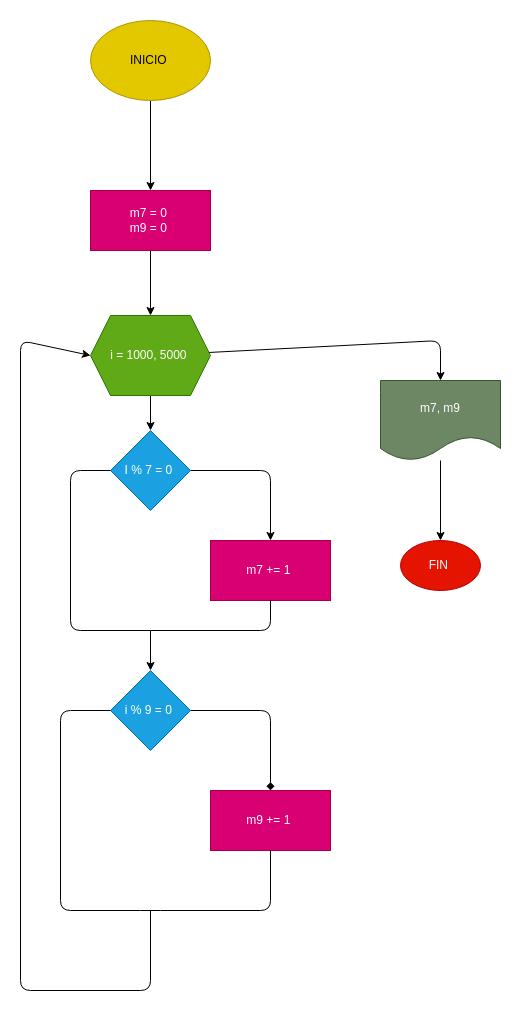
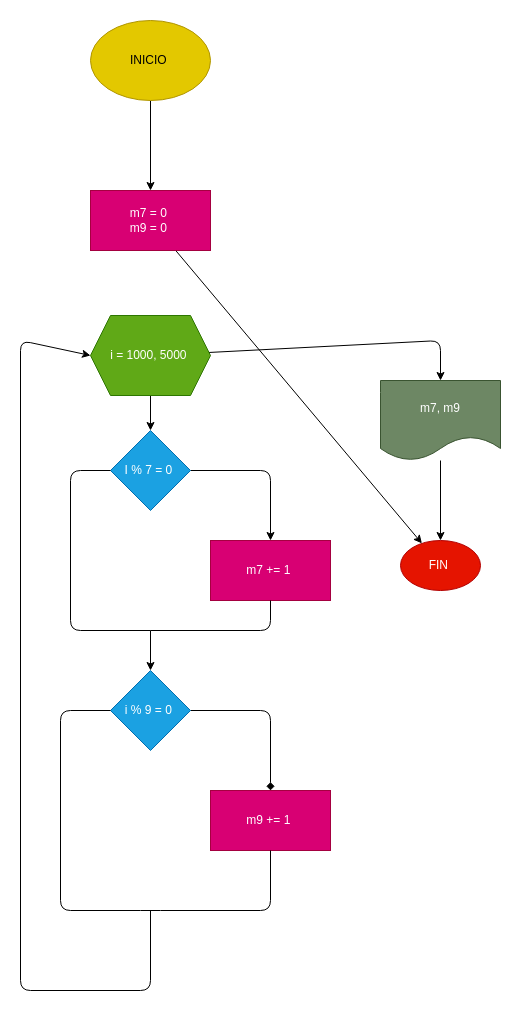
  <mxCell id="0" />
  <mxCell id="1" parent="0" />
  <mxCell id="2" value="" style="edgeStyle=none;html=1;" edge="1" parent="1" source="3" target="5"><mxGeometry relative="1" as="geometry" /></mxCell>
  <mxCell id="3" value="INICIO&amp;nbsp;" style="ellipse;whiteSpace=wrap;html=1;fillColor=#e3c800;fontColor=#000000;strokeColor=#B09500;" vertex="1" parent="1"><mxGeometry x="90" y="20" width="120" height="80" as="geometry" /></mxCell>
- <mxCell id="4" style="edgeStyle=none;html=1;entryX=0.5;entryY=0;entryDx=0;entryDy=0;" edge="1" parent="1" source="5" target="8"><mxGeometry relative="1" as="geometry" /></mxCell>
+ <mxCell id="4" style="edgeStyle=none;html=1;" edge="1" parent="1" source="5" target="11"><mxGeometry relative="1" as="geometry" /></mxCell>
  <mxCell id="5" value="m7 = 0&amp;nbsp;&lt;br&gt;m9 = 0&amp;nbsp;" style="whiteSpace=wrap;html=1;fillColor=#d80073;fontColor=#ffffff;strokeColor=#A50040;" vertex="1" parent="1"><mxGeometry x="90" y="190" width="120" height="60" as="geometry" /></mxCell>
  <mxCell id="6" value="" style="edgeStyle=none;html=1;" edge="1" parent="1" source="8" target="10"><mxGeometry relative="1" as="geometry"><Array as="points"><mxPoint x="440" y="340" /></Array></mxGeometry></mxCell>
  <mxCell id="7" value="" style="edgeStyle=none;html=1;" edge="1" parent="1" source="8" target="13"><mxGeometry relative="1" as="geometry" /></mxCell>
  <mxCell id="8" value="i = 1000, 5000&amp;nbsp;" style="shape=hexagon;perimeter=hexagonPerimeter2;whiteSpace=wrap;html=1;fixedSize=1;fillColor=#60a917;fontColor=#ffffff;strokeColor=#2D7600;" vertex="1" parent="1"><mxGeometry x="90" y="315" width="120" height="80" as="geometry" /></mxCell>
  <mxCell id="9" value="" style="edgeStyle=none;html=1;" edge="1" parent="1" source="10" target="11"><mxGeometry relative="1" as="geometry" /></mxCell>
  <mxCell id="10" value="m7, m9" style="shape=document;whiteSpace=wrap;html=1;boundedLbl=1;fillColor=#6d8764;fontColor=#ffffff;strokeColor=#3A5431;" vertex="1" parent="1"><mxGeometry x="380" y="380" width="120" height="80" as="geometry" /></mxCell>
  <mxCell id="11" value="FIN&amp;nbsp;" style="ellipse;whiteSpace=wrap;html=1;fillColor=#e51400;fontColor=#ffffff;strokeColor=#B20000;" vertex="1" parent="1"><mxGeometry x="400" y="540" width="80" height="50" as="geometry" /></mxCell>
  <mxCell id="12" value="" style="edgeStyle=none;html=1;" edge="1" parent="1" source="13" target="14"><mxGeometry relative="1" as="geometry"><Array as="points"><mxPoint x="270" y="470" /></Array></mxGeometry></mxCell>
  <mxCell id="13" value="I % 7 = 0&amp;nbsp;" style="rhombus;whiteSpace=wrap;html=1;fillColor=#1ba1e2;fontColor=#ffffff;strokeColor=#006EAF;" vertex="1" parent="1"><mxGeometry x="110" y="430" width="80" height="80" as="geometry" /></mxCell>
  <mxCell id="14" value="m7 += 1&amp;nbsp;" style="whiteSpace=wrap;html=1;fillColor=#d80073;fontColor=#ffffff;strokeColor=#A50040;" vertex="1" parent="1"><mxGeometry x="210" y="540" width="120" height="60" as="geometry" /></mxCell>
  <mxCell id="15" value="" style="edgeStyle=none;html=1;endArrow=diamond;" edge="1" parent="1" source="16" target="20"><mxGeometry relative="1" as="geometry"><Array as="points"><mxPoint x="270" y="710" /></Array></mxGeometry></mxCell>
  <mxCell id="16" value="i % 9 = 0&amp;nbsp;" style="rhombus;whiteSpace=wrap;html=1;fillColor=#1ba1e2;fontColor=#ffffff;strokeColor=#006EAF;" vertex="1" parent="1"><mxGeometry x="110" y="670" width="80" height="80" as="geometry" /></mxCell>
  <mxCell id="17" value="" style="endArrow=none;html=1;entryX=0;entryY=0.5;entryDx=0;entryDy=0;" edge="1" parent="1" target="13"><mxGeometry width="50" height="50" relative="1" as="geometry"><mxPoint x="150" y="630" as="sourcePoint" /><mxPoint x="210" y="490" as="targetPoint" /><Array as="points"><mxPoint x="70" y="630" /><mxPoint x="70" y="470" /></Array></mxGeometry></mxCell>
  <mxCell id="18" value="" style="endArrow=none;html=1;entryX=0.5;entryY=1;entryDx=0;entryDy=0;" edge="1" parent="1" target="14"><mxGeometry width="50" height="50" relative="1" as="geometry"><mxPoint x="150" y="630" as="sourcePoint" /><mxPoint x="280" y="490" as="targetPoint" /><Array as="points"><mxPoint x="270" y="630" /></Array></mxGeometry></mxCell>
  <mxCell id="19" value="" style="endArrow=classic;html=1;entryX=0.5;entryY=0;entryDx=0;entryDy=0;" edge="1" parent="1" target="16"><mxGeometry width="50" height="50" relative="1" as="geometry"><mxPoint x="150" y="630" as="sourcePoint" /><mxPoint x="280" y="490" as="targetPoint" /></mxGeometry></mxCell>
  <mxCell id="20" value="m9 += 1&amp;nbsp;" style="whiteSpace=wrap;html=1;fillColor=#d80073;fontColor=#ffffff;strokeColor=#A50040;" vertex="1" parent="1"><mxGeometry x="210" y="790" width="120" height="60" as="geometry" /></mxCell>
  <mxCell id="21" value="" style="endArrow=none;html=1;entryX=0.5;entryY=1;entryDx=0;entryDy=0;" edge="1" parent="1" target="20"><mxGeometry width="50" height="50" relative="1" as="geometry"><mxPoint x="110" y="710" as="sourcePoint" /><mxPoint x="160" y="660" as="targetPoint" /><Array as="points"><mxPoint x="60" y="710" /><mxPoint x="60" y="910" /><mxPoint x="150" y="910" /><mxPoint x="270" y="910" /></Array></mxGeometry></mxCell>
  <mxCell id="22" value="" style="endArrow=none;html=1;" edge="1" parent="1"><mxGeometry width="50" height="50" relative="1" as="geometry"><mxPoint x="20" y="630" as="sourcePoint" /><mxPoint x="150" y="910" as="targetPoint" /><Array as="points"><mxPoint x="20" y="990" /><mxPoint x="150" y="990" /></Array></mxGeometry></mxCell>
  <mxCell id="23" value="" style="endArrow=classic;html=1;entryX=0;entryY=0.5;entryDx=0;entryDy=0;" edge="1" parent="1" target="8"><mxGeometry width="50" height="50" relative="1" as="geometry"><mxPoint x="20" y="640" as="sourcePoint" /><mxPoint x="160" y="660" as="targetPoint" /><Array as="points"><mxPoint x="20" y="340" /></Array></mxGeometry></mxCell>
